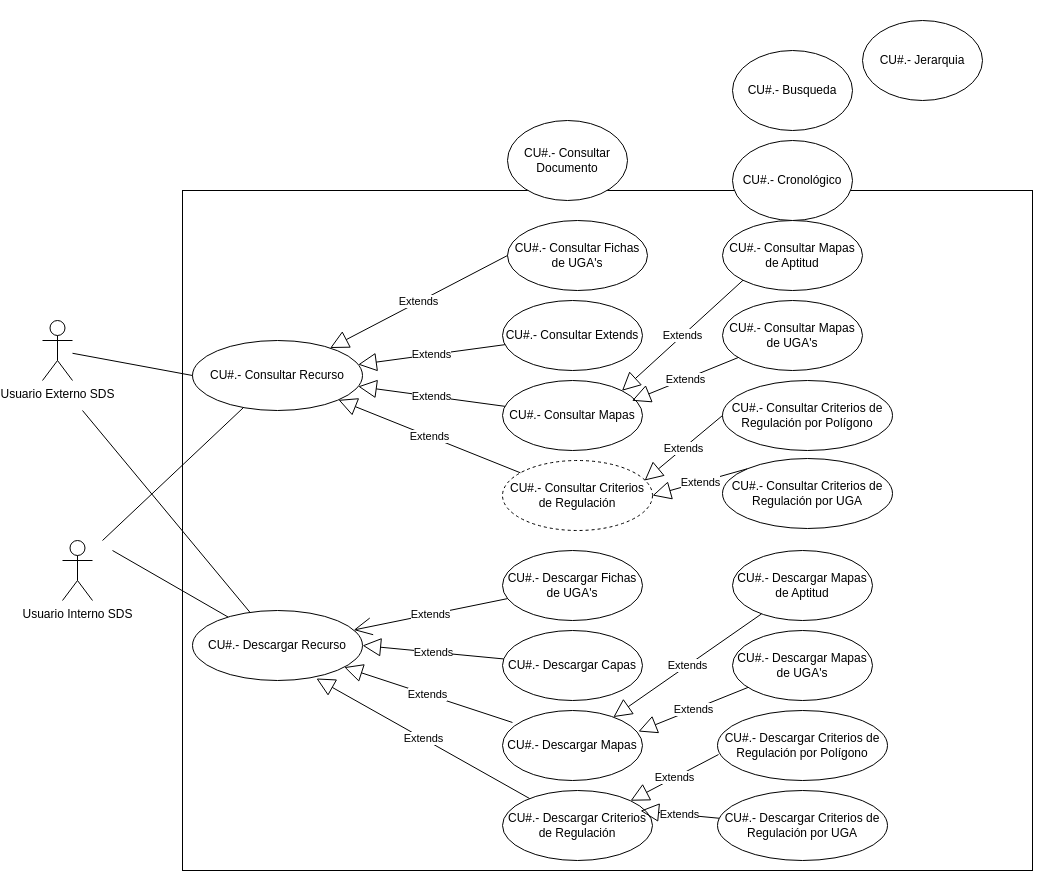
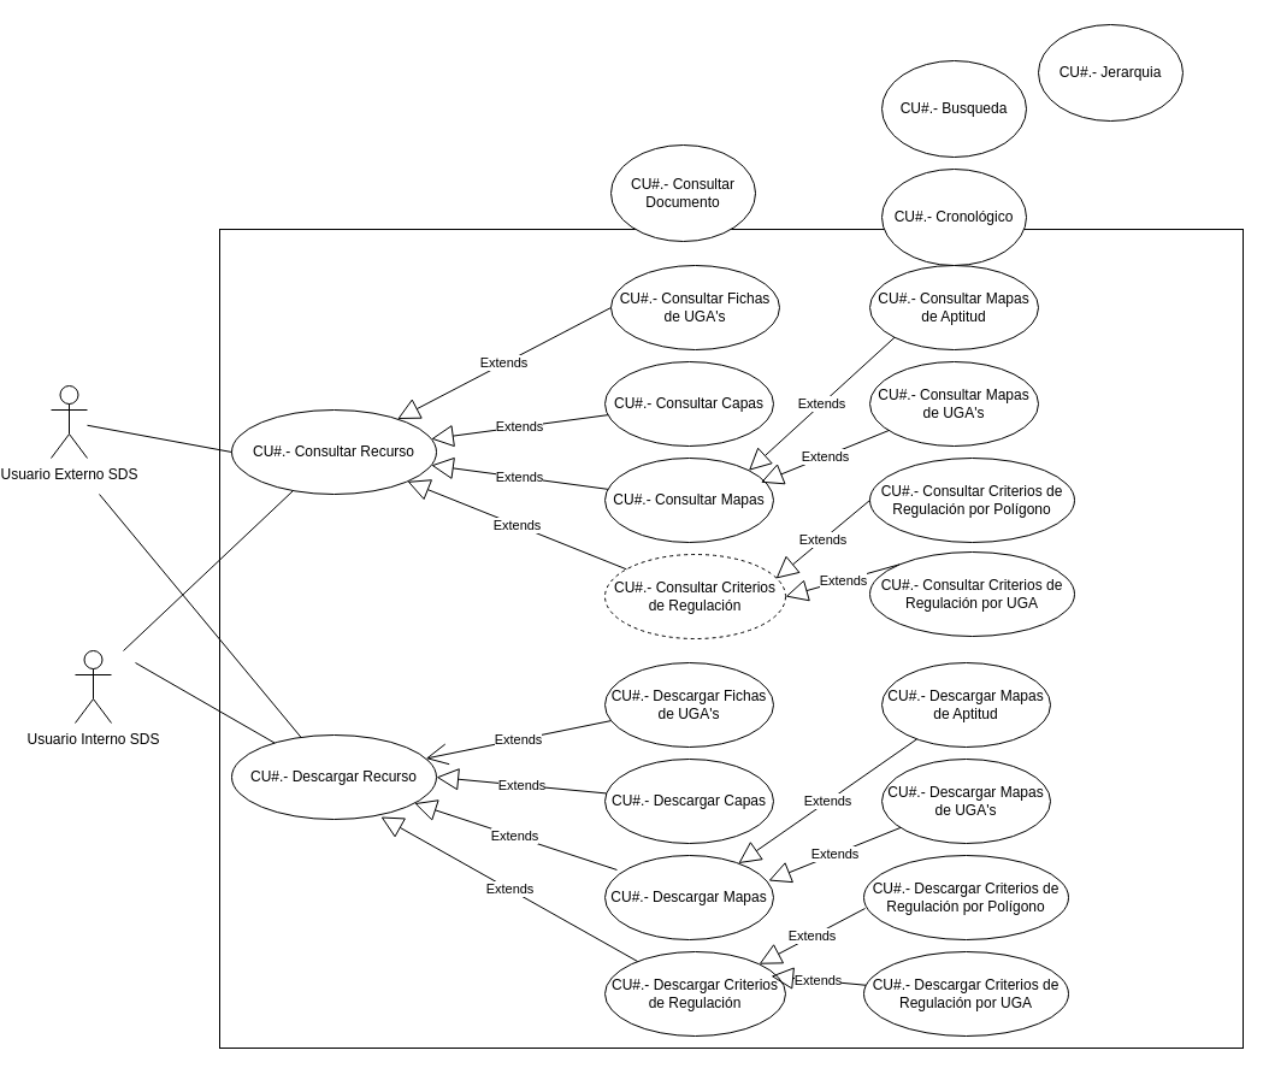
  <mxCell id="0" />
  <mxCell id="1" parent="0" />
  <mxCell id="2" value="" style="rounded=0;whiteSpace=wrap;html=1;" parent="1" vertex="1"><mxGeometry x="160" y="190" width="850" height="680" as="geometry" /></mxCell>
  <mxCell id="3" value="Usuario Externo SDS" style="shape=umlActor;verticalLabelPosition=bottom;labelBackgroundColor=#ffffff;verticalAlign=top;html=1;" parent="1" vertex="1"><mxGeometry x="20" y="320" width="30" height="60" as="geometry" /></mxCell>
  <mxCell id="4" value="Usuario Interno SDS" style="shape=umlActor;verticalLabelPosition=bottom;labelBackgroundColor=#ffffff;verticalAlign=top;html=1;" parent="1" vertex="1"><mxGeometry x="40" y="540" width="30" height="60" as="geometry" /></mxCell>
  <mxCell id="5" value="CU#.- Consultar Recurso" style="ellipse;whiteSpace=wrap;html=1;" parent="1" vertex="1"><mxGeometry x="170" y="340" width="170" height="70" as="geometry" /></mxCell>
  <mxCell id="6" value="CU#.- Descargar Recurso" style="ellipse;whiteSpace=wrap;html=1;" parent="1" vertex="1"><mxGeometry x="170" y="610" width="170" height="70" as="geometry" /></mxCell>
  <mxCell id="7" value="CU#.- Consultar Fichas de UGA's" style="ellipse;whiteSpace=wrap;html=1;" parent="1" vertex="1"><mxGeometry x="485" y="220" width="140" height="70" as="geometry" /></mxCell>
- <mxCell id="8" value="CU#.- Consultar Extends" style="ellipse;whiteSpace=wrap;html=1;" parent="1" vertex="1"><mxGeometry x="480" y="300" width="140" height="70" as="geometry" /></mxCell>
+ <mxCell id="8" value="CU#.- Consultar Capas" style="ellipse;whiteSpace=wrap;html=1;" parent="1" vertex="1"><mxGeometry x="480" y="300" width="140" height="70" as="geometry" /></mxCell>
  <mxCell id="9" value="CU#.- Consultar Mapas" style="ellipse;whiteSpace=wrap;html=1;" parent="1" vertex="1"><mxGeometry x="480" y="380" width="140" height="70" as="geometry" /></mxCell>
  <mxCell id="10" value="CU#.- Consultar Criterios de Regulación" style="ellipse;whiteSpace=wrap;html=1;dashed=1;" parent="1" vertex="1"><mxGeometry x="480" y="460" width="150" height="70" as="geometry" /></mxCell>
  <mxCell id="11" value="CU#.- Descargar Fichas de UGA's" style="ellipse;whiteSpace=wrap;html=1;" parent="1" vertex="1"><mxGeometry x="480" y="550" width="140" height="70" as="geometry" /></mxCell>
  <mxCell id="12" value="CU#.- Descargar Capas" style="ellipse;whiteSpace=wrap;html=1;" parent="1" vertex="1"><mxGeometry x="480" y="630" width="140" height="70" as="geometry" /></mxCell>
  <mxCell id="13" value="CU#.- Descargar Mapas" style="ellipse;whiteSpace=wrap;html=1;" parent="1" vertex="1"><mxGeometry x="480" y="710" width="140" height="70" as="geometry" /></mxCell>
  <mxCell id="14" value="CU#.- Descargar Criterios de Regulación" style="ellipse;whiteSpace=wrap;html=1;" parent="1" vertex="1"><mxGeometry x="480" y="790" width="150" height="70" as="geometry" /></mxCell>
  <mxCell id="15" value="Extends" style="endArrow=block;endSize=16;endFill=0;html=1;exitX=0;exitY=0.5;exitDx=0;exitDy=0;" parent="1" source="7" target="5" edge="1"><mxGeometry width="160" relative="1" as="geometry"><mxPoint x="570" y="240" as="sourcePoint" /><mxPoint x="730" y="240" as="targetPoint" /></mxGeometry></mxCell>
  <mxCell id="16" value="Extends" style="endArrow=block;endSize=16;endFill=0;html=1;" parent="1" source="8" target="5" edge="1"><mxGeometry width="160" relative="1" as="geometry"><mxPoint x="495" y="265" as="sourcePoint" /><mxPoint x="389.457" y="363.005" as="targetPoint" /></mxGeometry></mxCell>
  <mxCell id="17" value="Extends" style="endArrow=block;endSize=16;endFill=0;html=1;" parent="1" source="9" target="5" edge="1"><mxGeometry width="160" relative="1" as="geometry"><mxPoint x="505" y="275" as="sourcePoint" /><mxPoint x="399.457" y="373.005" as="targetPoint" /></mxGeometry></mxCell>
  <mxCell id="18" value="Extends" style="endArrow=block;endSize=16;endFill=0;html=1;" parent="1" source="10" target="5" edge="1"><mxGeometry width="160" relative="1" as="geometry"><mxPoint x="515" y="285" as="sourcePoint" /><mxPoint x="409.457" y="383.005" as="targetPoint" /></mxGeometry></mxCell>
  <mxCell id="19" value="Extends" style="endArrow=open;endSize=16;endFill=0;html=1;" parent="1" source="11" target="6" edge="1"><mxGeometry width="160" relative="1" as="geometry"><mxPoint x="507.904" y="482.305" as="sourcePoint" /><mxPoint x="325.969" y="409.387" as="targetPoint" /></mxGeometry></mxCell>
  <mxCell id="20" value="Extends" style="endArrow=block;endSize=16;endFill=0;html=1;entryX=1;entryY=0.5;entryDx=0;entryDy=0;" parent="1" source="12" target="6" edge="1"><mxGeometry width="160" relative="1" as="geometry"><mxPoint x="517.904" y="492.305" as="sourcePoint" /><mxPoint x="335.969" y="419.387" as="targetPoint" /></mxGeometry></mxCell>
  <mxCell id="21" value="Extends" style="endArrow=block;endSize=16;endFill=0;html=1;exitX=0.071;exitY=0.171;exitDx=0;exitDy=0;exitPerimeter=0;" parent="1" source="13" target="6" edge="1"><mxGeometry width="160" relative="1" as="geometry"><mxPoint x="491.236" y="668.451" as="sourcePoint" /><mxPoint x="350" y="655" as="targetPoint" /></mxGeometry></mxCell>
  <mxCell id="22" value="Extends" style="endArrow=block;endSize=16;endFill=0;html=1;entryX=0.729;entryY=0.971;entryDx=0;entryDy=0;entryPerimeter=0;" parent="1" source="14" target="6" edge="1"><mxGeometry width="160" relative="1" as="geometry"><mxPoint x="411.236" y="743.451" as="sourcePoint" /><mxPoint x="270" y="730" as="targetPoint" /></mxGeometry></mxCell>
  <mxCell id="23" value="CU#.- Consultar Mapas de Aptitud" style="ellipse;whiteSpace=wrap;html=1;" parent="1" vertex="1"><mxGeometry x="700" y="220" width="140" height="70" as="geometry" /></mxCell>
  <mxCell id="24" value="CU#.- Consultar Mapas de UGA's" style="ellipse;whiteSpace=wrap;html=1;" parent="1" vertex="1"><mxGeometry x="700" y="300" width="140" height="70" as="geometry" /></mxCell>
  <mxCell id="25" value="CU#.- Consultar Criterios de Regulación por Polígono" style="ellipse;whiteSpace=wrap;html=1;" parent="1" vertex="1"><mxGeometry x="700" y="380" width="170" height="70" as="geometry" /></mxCell>
  <mxCell id="26" value="CU#.- Consultar Criterios de Regulación por UGA" style="ellipse;whiteSpace=wrap;html=1;" parent="1" vertex="1"><mxGeometry x="700" y="458" width="170" height="70" as="geometry" /></mxCell>
  <mxCell id="27" value="Extends" style="endArrow=block;endSize=16;endFill=0;html=1;exitX=0;exitY=1;exitDx=0;exitDy=0;entryX=1;entryY=0;entryDx=0;entryDy=0;" parent="1" source="23" target="9" edge="1"><mxGeometry width="160" relative="1" as="geometry"><mxPoint x="732.34" y="277.47" as="sourcePoint" /><mxPoint x="554.999" y="369.996" as="targetPoint" /></mxGeometry></mxCell>
  <mxCell id="28" value="Extends" style="endArrow=block;endSize=16;endFill=0;html=1;entryX=1;entryY=0;entryDx=0;entryDy=0;" parent="1" source="24" edge="1"><mxGeometry width="160" relative="1" as="geometry"><mxPoint x="710" y="265" as="sourcePoint" /><mxPoint x="609.497" y="400.251" as="targetPoint" /></mxGeometry></mxCell>
  <mxCell id="29" value="Extends" style="endArrow=block;endSize=16;endFill=0;html=1;exitX=0;exitY=0.5;exitDx=0;exitDy=0;entryX=0.947;entryY=0.286;entryDx=0;entryDy=0;entryPerimeter=0;" parent="1" source="25" target="10" edge="1"><mxGeometry width="160" relative="1" as="geometry"><mxPoint x="730.503" y="289.749" as="sourcePoint" /><mxPoint x="609.497" y="400.251" as="targetPoint" /></mxGeometry></mxCell>
  <mxCell id="30" value="Extends" style="endArrow=block;endSize=16;endFill=0;html=1;exitX=0;exitY=0;exitDx=0;exitDy=0;entryX=1;entryY=0.5;entryDx=0;entryDy=0;" parent="1" source="26" target="10" edge="1"><mxGeometry width="160" relative="1" as="geometry"><mxPoint x="730.166" y="447.634" as="sourcePoint" /><mxPoint x="625.134" y="484.084" as="targetPoint" /></mxGeometry></mxCell>
  <mxCell id="31" value="CU#.- Descargar Mapas de Aptitud" style="ellipse;whiteSpace=wrap;html=1;" parent="1" vertex="1"><mxGeometry x="710" y="550" width="140" height="70" as="geometry" /></mxCell>
  <mxCell id="32" value="CU#.- Descargar Mapas de UGA's" style="ellipse;whiteSpace=wrap;html=1;" parent="1" vertex="1"><mxGeometry x="710" y="630" width="140" height="70" as="geometry" /></mxCell>
  <mxCell id="33" value="CU#.- Descargar Criterios de Regulación por Polígono" style="ellipse;whiteSpace=wrap;html=1;" parent="1" vertex="1"><mxGeometry x="695" y="710" width="170" height="70" as="geometry" /></mxCell>
  <mxCell id="34" value="CU#.- Descargar Criterios de Regulación por UGA" style="ellipse;whiteSpace=wrap;html=1;" parent="1" vertex="1"><mxGeometry x="695" y="790" width="170" height="70" as="geometry" /></mxCell>
  <mxCell id="35" value="Extends" style="endArrow=block;endSize=16;endFill=0;html=1;" parent="1" source="31" target="13" edge="1"><mxGeometry width="160" relative="1" as="geometry"><mxPoint x="709.996" y="550.001" as="sourcePoint" /><mxPoint x="615.1" y="576.75" as="targetPoint" /></mxGeometry></mxCell>
  <mxCell id="36" value="Extends" style="endArrow=block;endSize=16;endFill=0;html=1;entryX=0.971;entryY=0.3;entryDx=0;entryDy=0;entryPerimeter=0;" parent="1" source="32" target="13" edge="1"><mxGeometry width="160" relative="1" as="geometry"><mxPoint x="720" y="595" as="sourcePoint" /><mxPoint x="591.305" y="723.695" as="targetPoint" /></mxGeometry></mxCell>
  <mxCell id="37" value="Extends" style="endArrow=block;endSize=16;endFill=0;html=1;entryX=1;entryY=0;entryDx=0;entryDy=0;exitX=0.006;exitY=0.629;exitDx=0;exitDy=0;exitPerimeter=0;" parent="1" source="33" target="14" edge="1"><mxGeometry width="160" relative="1" as="geometry"><mxPoint x="735.469" y="696.945" as="sourcePoint" /><mxPoint x="625.94" y="741" as="targetPoint" /></mxGeometry></mxCell>
  <mxCell id="38" value="Extends" style="endArrow=block;endSize=16;endFill=0;html=1;entryX=1;entryY=0;entryDx=0;entryDy=0;" parent="1" source="34" edge="1"><mxGeometry width="160" relative="1" as="geometry"><mxPoint x="706.02" y="764.03" as="sourcePoint" /><mxPoint x="618.033" y="810.251" as="targetPoint" /></mxGeometry></mxCell>
  <mxCell id="39" value="" style="endArrow=none;html=1;entryX=0;entryY=0.5;entryDx=0;entryDy=0;" parent="1" source="3" target="5" edge="1"><mxGeometry width="50" height="50" relative="1" as="geometry"><mxPoint x="70" y="380" as="sourcePoint" /><mxPoint x="120" y="330" as="targetPoint" /></mxGeometry></mxCell>
  <mxCell id="40" value="" style="endArrow=none;html=1;" parent="1" target="6" edge="1"><mxGeometry width="50" height="50" relative="1" as="geometry"><mxPoint x="60" y="410" as="sourcePoint" /><mxPoint x="180" y="385" as="targetPoint" /></mxGeometry></mxCell>
  <mxCell id="41" value="" style="endArrow=none;html=1;" parent="1" target="5" edge="1"><mxGeometry width="50" height="50" relative="1" as="geometry"><mxPoint x="80" y="540" as="sourcePoint" /><mxPoint x="257.517" y="561.88" as="targetPoint" /></mxGeometry></mxCell>
  <mxCell id="42" value="" style="endArrow=none;html=1;" parent="1" target="6" edge="1"><mxGeometry width="50" height="50" relative="1" as="geometry"><mxPoint x="90" y="550" as="sourcePoint" /><mxPoint x="230.981" y="417.075" as="targetPoint" /></mxGeometry></mxCell>
  <mxCell id="43" value="CU#.- Consultar Documento" style="ellipse;whiteSpace=wrap;html=1;" vertex="1" parent="1"><mxGeometry x="485" y="120" width="120" height="80" as="geometry" /></mxCell>
  <mxCell id="44" value="CU#.- Busqueda" style="ellipse;whiteSpace=wrap;html=1;" vertex="1" parent="1"><mxGeometry x="710" y="50" width="120" height="80" as="geometry" /></mxCell>
  <mxCell id="45" value="CU#.- Jerarquia" style="ellipse;whiteSpace=wrap;html=1;" vertex="1" parent="1"><mxGeometry x="840" y="20" width="120" height="80" as="geometry" /></mxCell>
  <mxCell id="46" value="CU#.- Cronológico" style="ellipse;whiteSpace=wrap;html=1;" vertex="1" parent="1"><mxGeometry x="710" y="140" width="120" height="80" as="geometry" /></mxCell>
